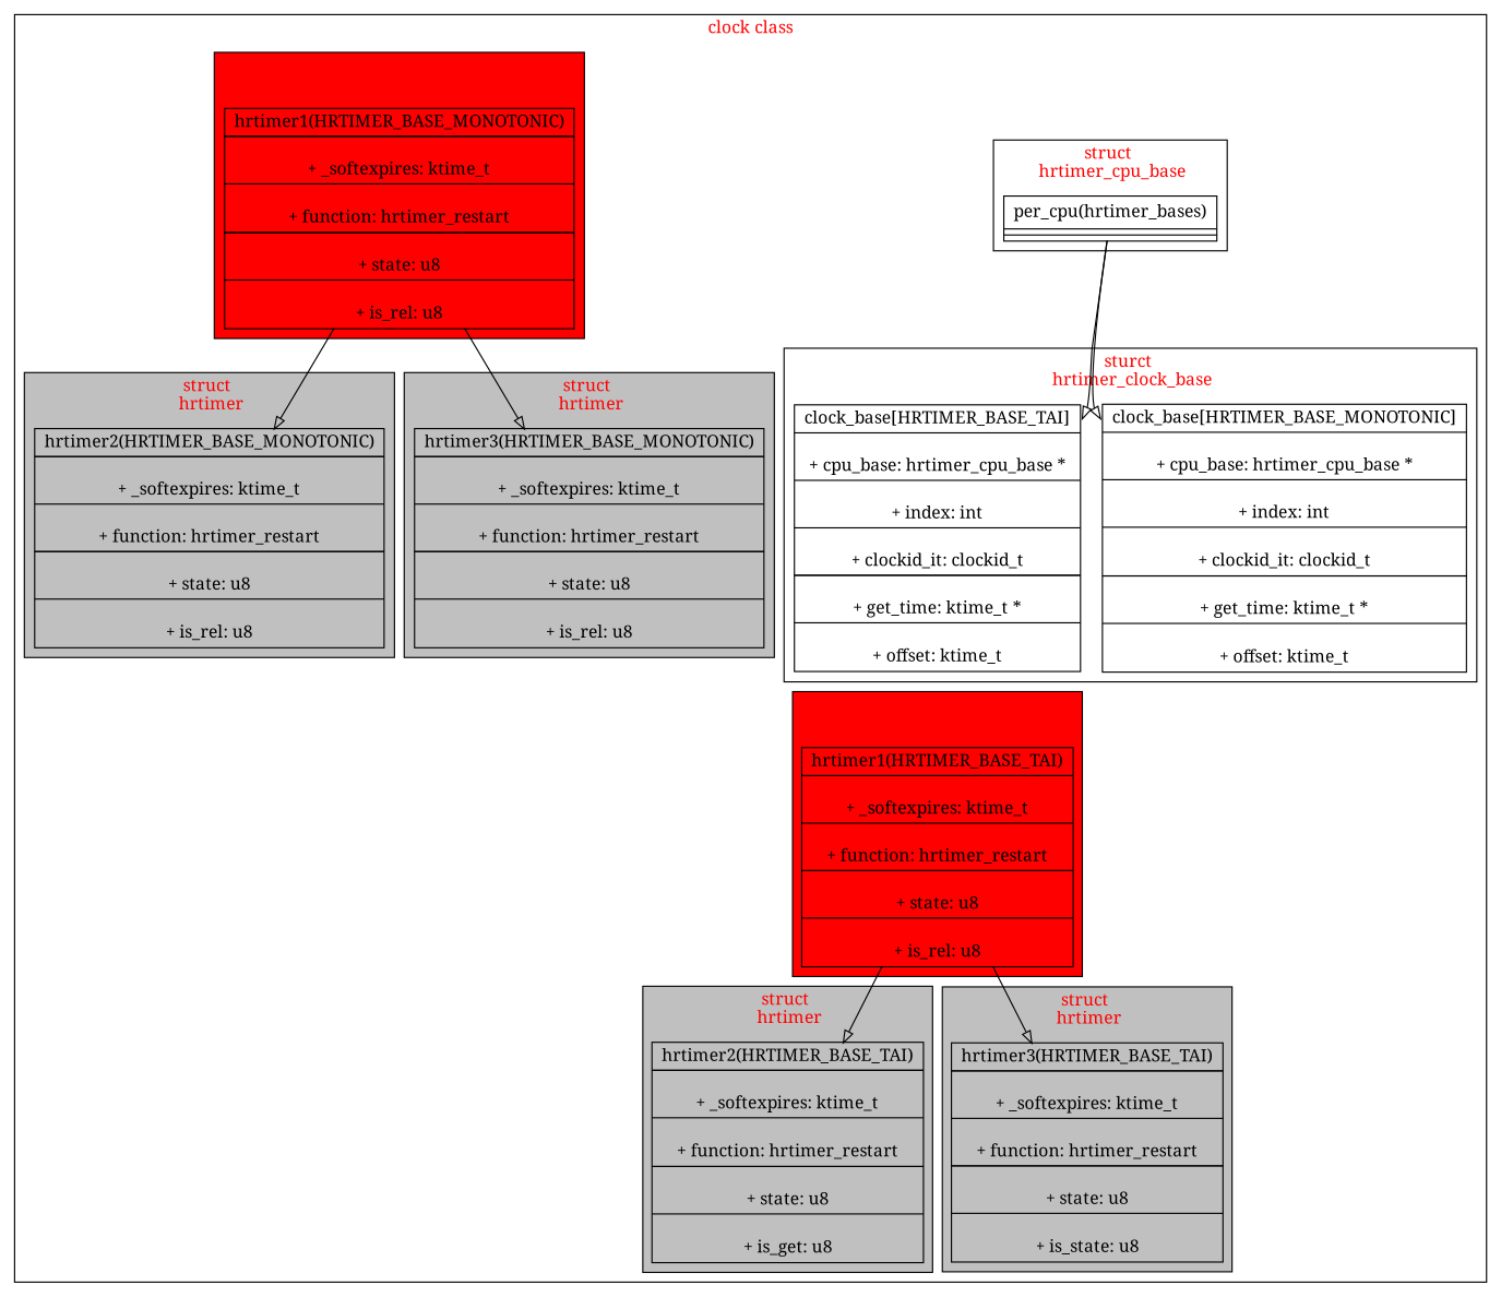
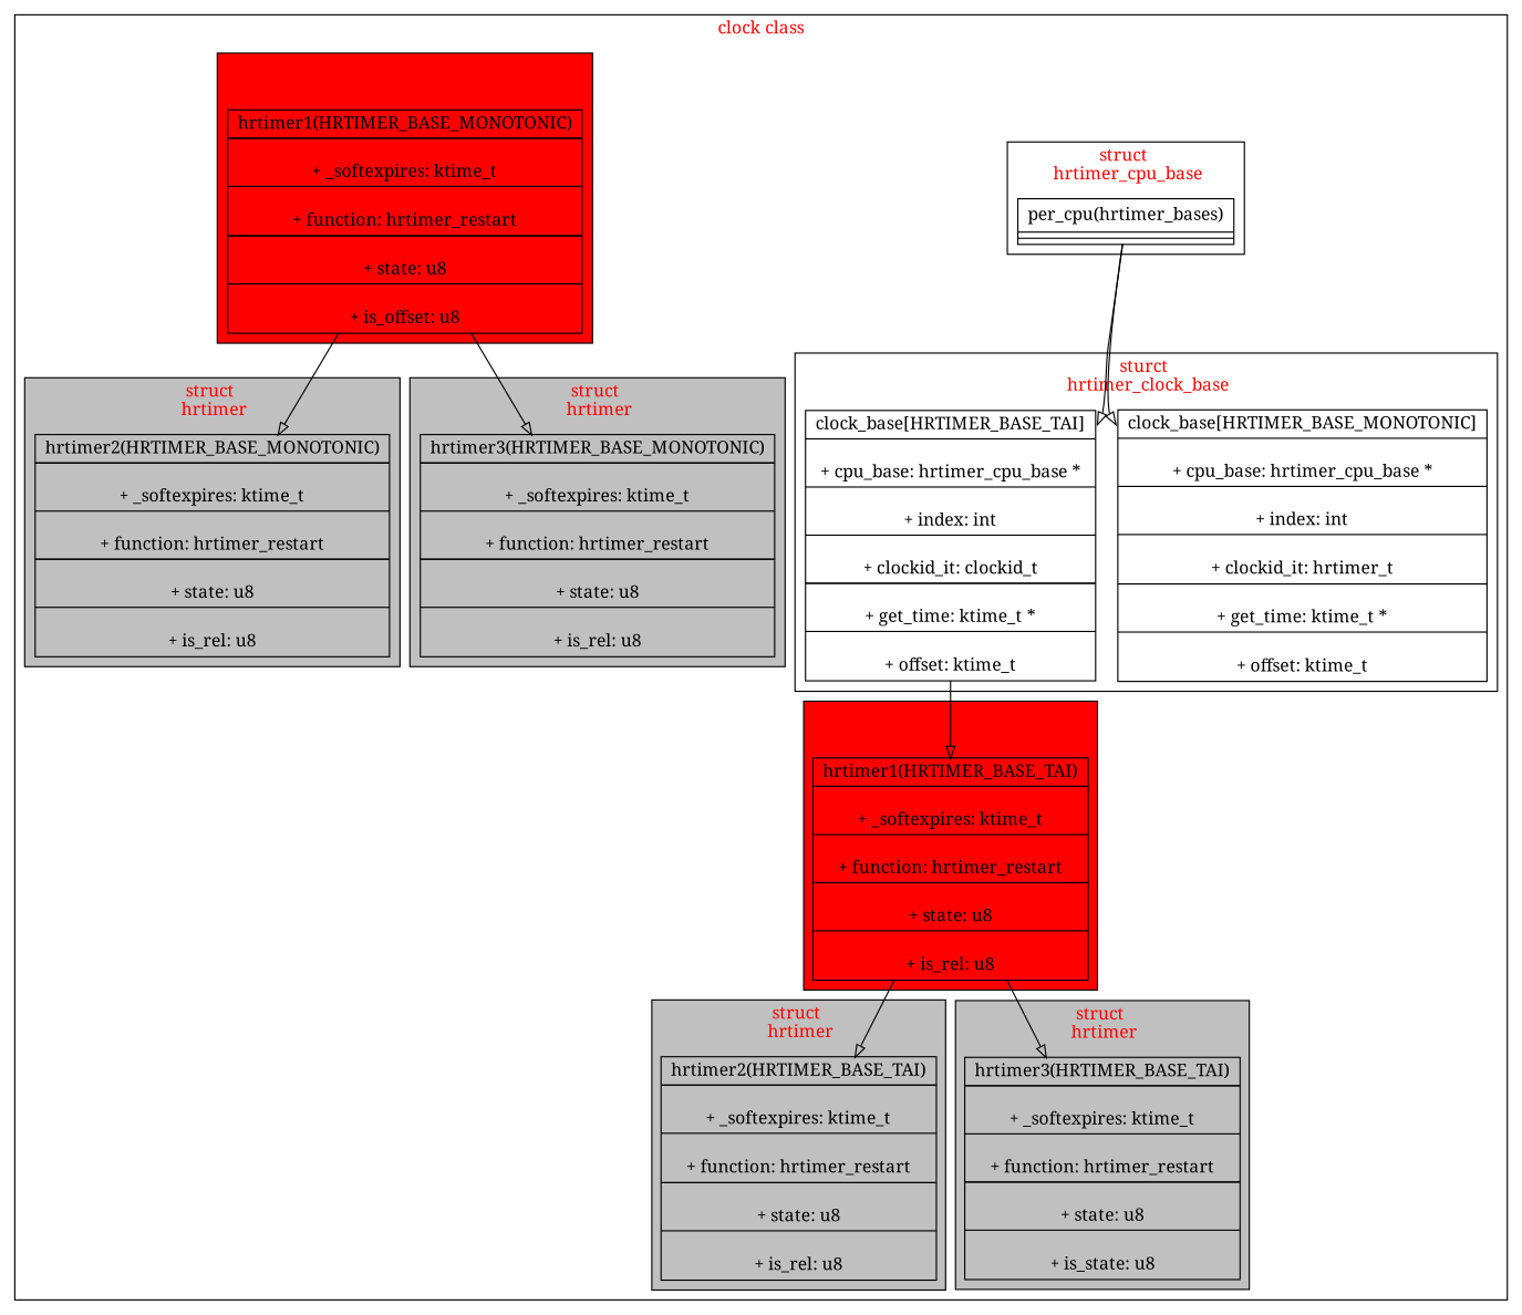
  digraph {
    fontname="Noto Serif"
    node [fontname="Noto Serif" shape=record]
    edge [arrowhead=empty fontname="Noto Serif" headport=timerqueue_node tailport=timerqueue_node]
    n1 [label="{<per_cpu> per_cpu(hrtimer_bases)|\n						<cpu_base> + active_bases: unsigned int |\n						<clock_base> + clock_base: hrtimer_clock_base }"]
-   n2 [label="{<clock_base> clock_base[HRTIMER_BASE_MONOTONIC]|\n						+ cpu_base: hrtimer_cpu_base * |\n						+ index: int |\n						+ clockid_it: clockid_t  |\n						<active> + active: timerqueue_head  |\n						+ get_time: ktime_t * |\n						+ offset: ktime_t }"]
+   n2 [label="{<clock_base> clock_base[HRTIMER_BASE_MONOTONIC]|\n						+ cpu_base: hrtimer_cpu_base * |\n						+ index: int |\n						+ clockid_it: hrtimer_t  |\n						<active> + active: timerqueue_head  |\n						+ get_time: ktime_t * |\n						+ offset: ktime_t }"]
    n3 [label="{<clock_base>  clock_base[HRTIMER_BASE_TAI]|\n						+ cpu_base: hrtimer_cpu_base * |\n						+ index: int |\n						+ clockid_it: clockid_t  |\n						<active> + active: timerqueue_head  |\n						+ get_time: ktime_t * |\n						+ offset: ktime_t }"]
-   n4 [label="{<f0> hrtimer1(HRTIMER_BASE_MONOTONIC)|\n						<timerqueue_node> + node: timerqueue_node|\n						+ _softexpires: ktime_t |\n						+ function: hrtimer_restart  |\n						<base> + base: hrtimer_clock_base  |\n						+ state: u8 |\n						+ is_rel: u8 }"]
+   n4 [label="{<f0> hrtimer1(HRTIMER_BASE_MONOTONIC)|\n						<timerqueue_node> + node: timerqueue_node|\n						+ _softexpires: ktime_t |\n						+ function: hrtimer_restart  |\n						<base> + base: hrtimer_clock_base  |\n						+ state: u8 |\n						+ is_offset: u8 }"]
    n5 [label="{<f0> hrtimer2(HRTIMER_BASE_MONOTONIC)|\n						<timerqueue_node> + node: timerqueue_node|\n						+ _softexpires: ktime_t |\n						+ function: hrtimer_restart  |\n						<base> + base: hrtimer_clock_base  |\n						+ state: u8 |\n						+ is_rel: u8 }"]
    n6 [label="{<f0> hrtimer3(HRTIMER_BASE_MONOTONIC)|\n						<timerqueue_node> + node: timerqueue_node|\n						+ _softexpires: ktime_t |\n						+ function: hrtimer_restart  |\n						<base> + base: hrtimer_clock_base  |\n						+ state: u8 |\n						+ is_rel: u8 }"]
    n7 [label="{<f0> hrtimer1(HRTIMER_BASE_TAI)|\n						<timerqueue_node> + node: timerqueue_node|\n						+ _softexpires: ktime_t |\n						+ function: hrtimer_restart  |\n						<base> + base: hrtimer_clock_base  |\n						+ state: u8 |\n						+ is_rel: u8 }"]
-   n8 [label="{<f0> hrtimer2(HRTIMER_BASE_TAI)|\n						<timerqueue_node> + node: timerqueue_node|\n						+ _softexpires: ktime_t |\n						+ function: hrtimer_restart  |\n						<base> + base: hrtimer_clock_base  |\n						+ state: u8 |\n						+ is_get: u8 }"]
+   n8 [label="{<f0> hrtimer2(HRTIMER_BASE_TAI)|\n						<timerqueue_node> + node: timerqueue_node|\n						+ _softexpires: ktime_t |\n						+ function: hrtimer_restart  |\n						<base> + base: hrtimer_clock_base  |\n						+ state: u8 |\n						+ is_rel: u8 }"]
    n9 [label="{<f0> hrtimer3(HRTIMER_BASE_TAI)|\n						<timerqueue_node> + node: timerqueue_node|\n						+ _softexpires: ktime_t |\n						+ function: hrtimer_restart  |\n						<base> + base: hrtimer_clock_base  |\n						+ state: u8 |\n						+ is_state: u8 }"]
    subgraph cluster_1 {
      fontcolor=red
      label="clock class"
      subgraph cluster_2 {
        fontcolor=red
        label="struct \n hrtimer_cpu_base"
        n1
      }
      subgraph cluster_3 {
        fontcolor=red
        label="sturct \n hrtimer_clock_base"
        n2
        n3
      }
      subgraph cluster_4 {
        bgcolor=red
        fontcolor=red
        label="struct \n hrtimer"
        n4
      }
      subgraph cluster_5 {
        bgcolor=gray
        fontcolor=red
        label="struct \n hrtimer"
        n5
      }
      subgraph cluster_6 {
        bgcolor=gray
        fontcolor=red
        label="struct \n hrtimer"
        n6
      }
      subgraph cluster_7 {
        bgcolor=red
        fontcolor=red
        label="struct \n hrtimer"
        n7
      }
      subgraph cluster_8 {
        bgcolor=gray
        fontcolor=red
        label="struct \n hrtimer"
        n8
      }
      subgraph cluster_9 {
        bgcolor=gray
        fontcolor=red
        label="struct \n hrtimer"
        n9
      }
    }
    n1 -> n2 [headport=clock_base tailport=clock_base]
    n1 -> n3 [headport=clock_base tailport=clock_base]
+   n3 -> n7 [tailport=active]
    n4 -> n5
    n4 -> n6
    n7 -> n8
    n7 -> n9
  }
